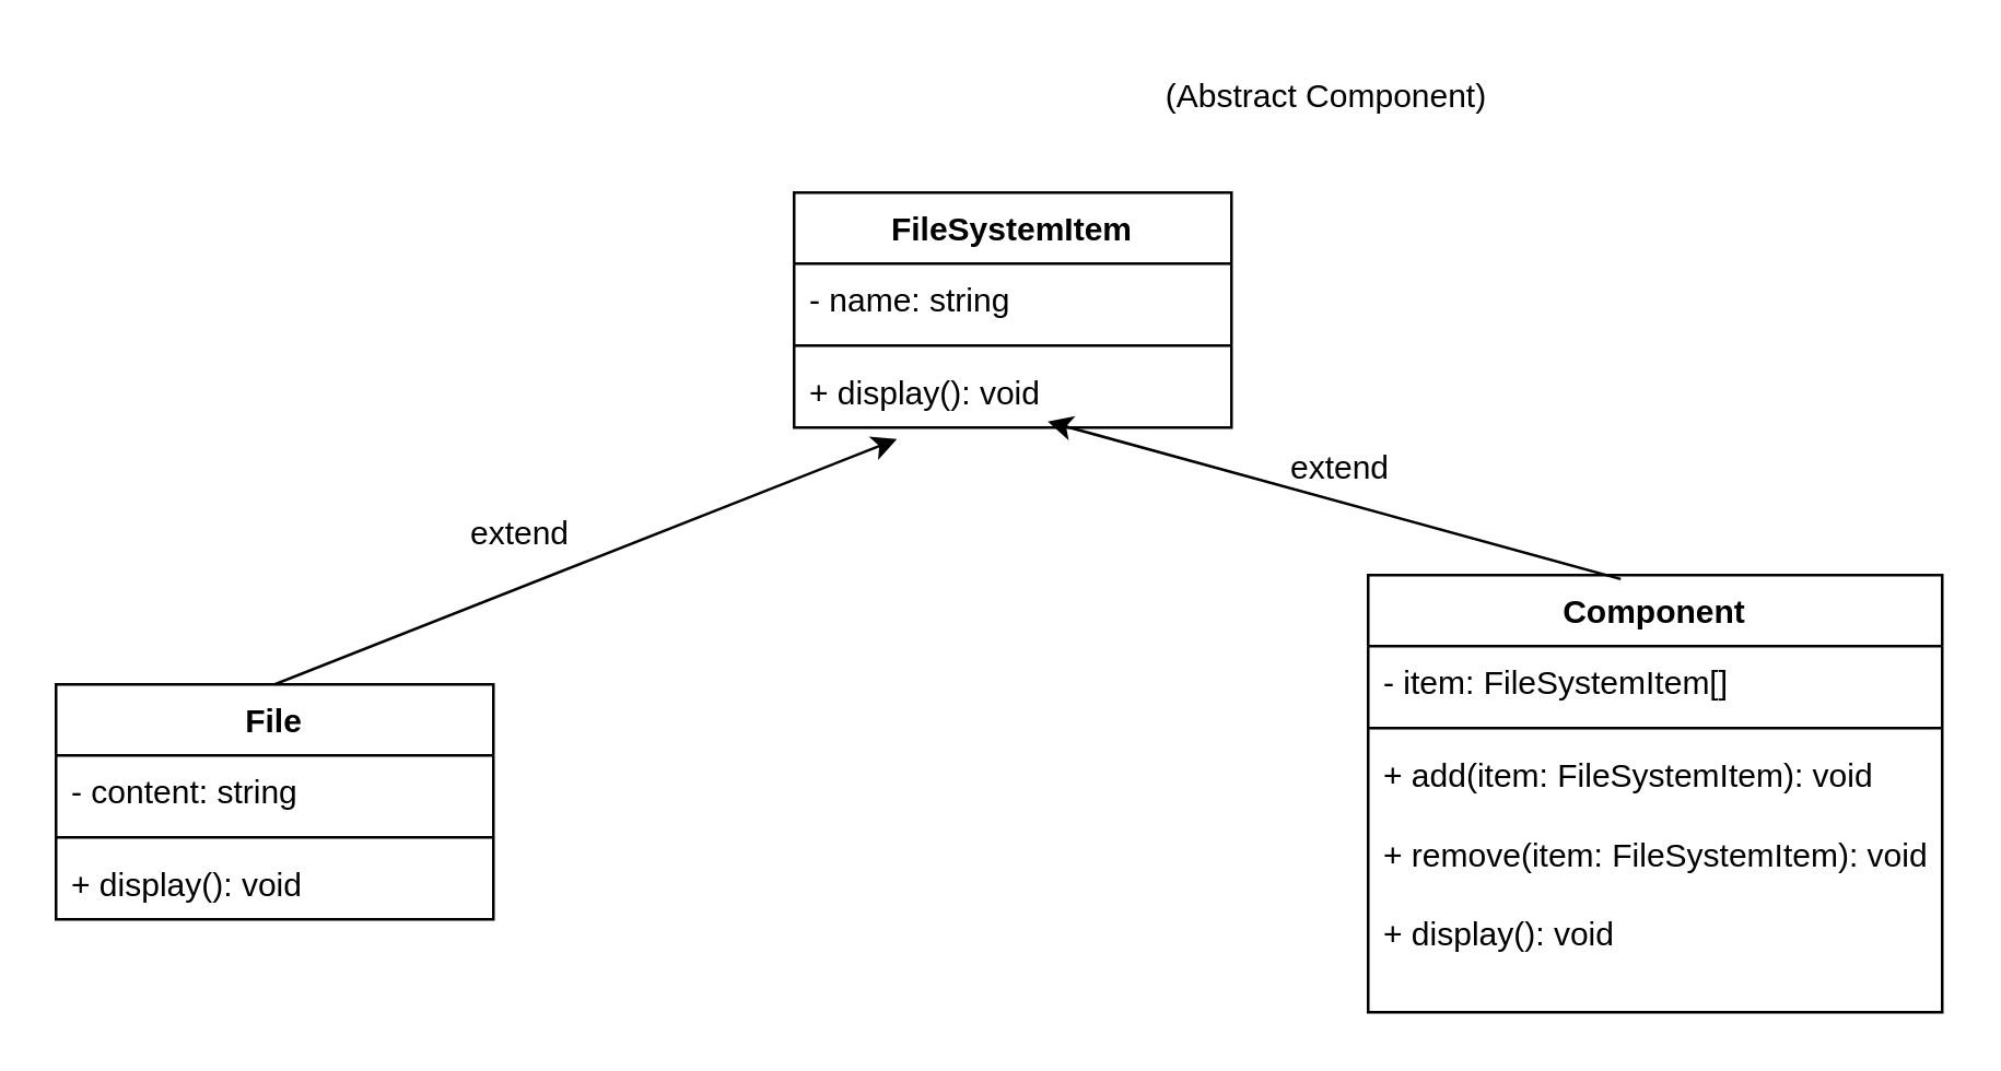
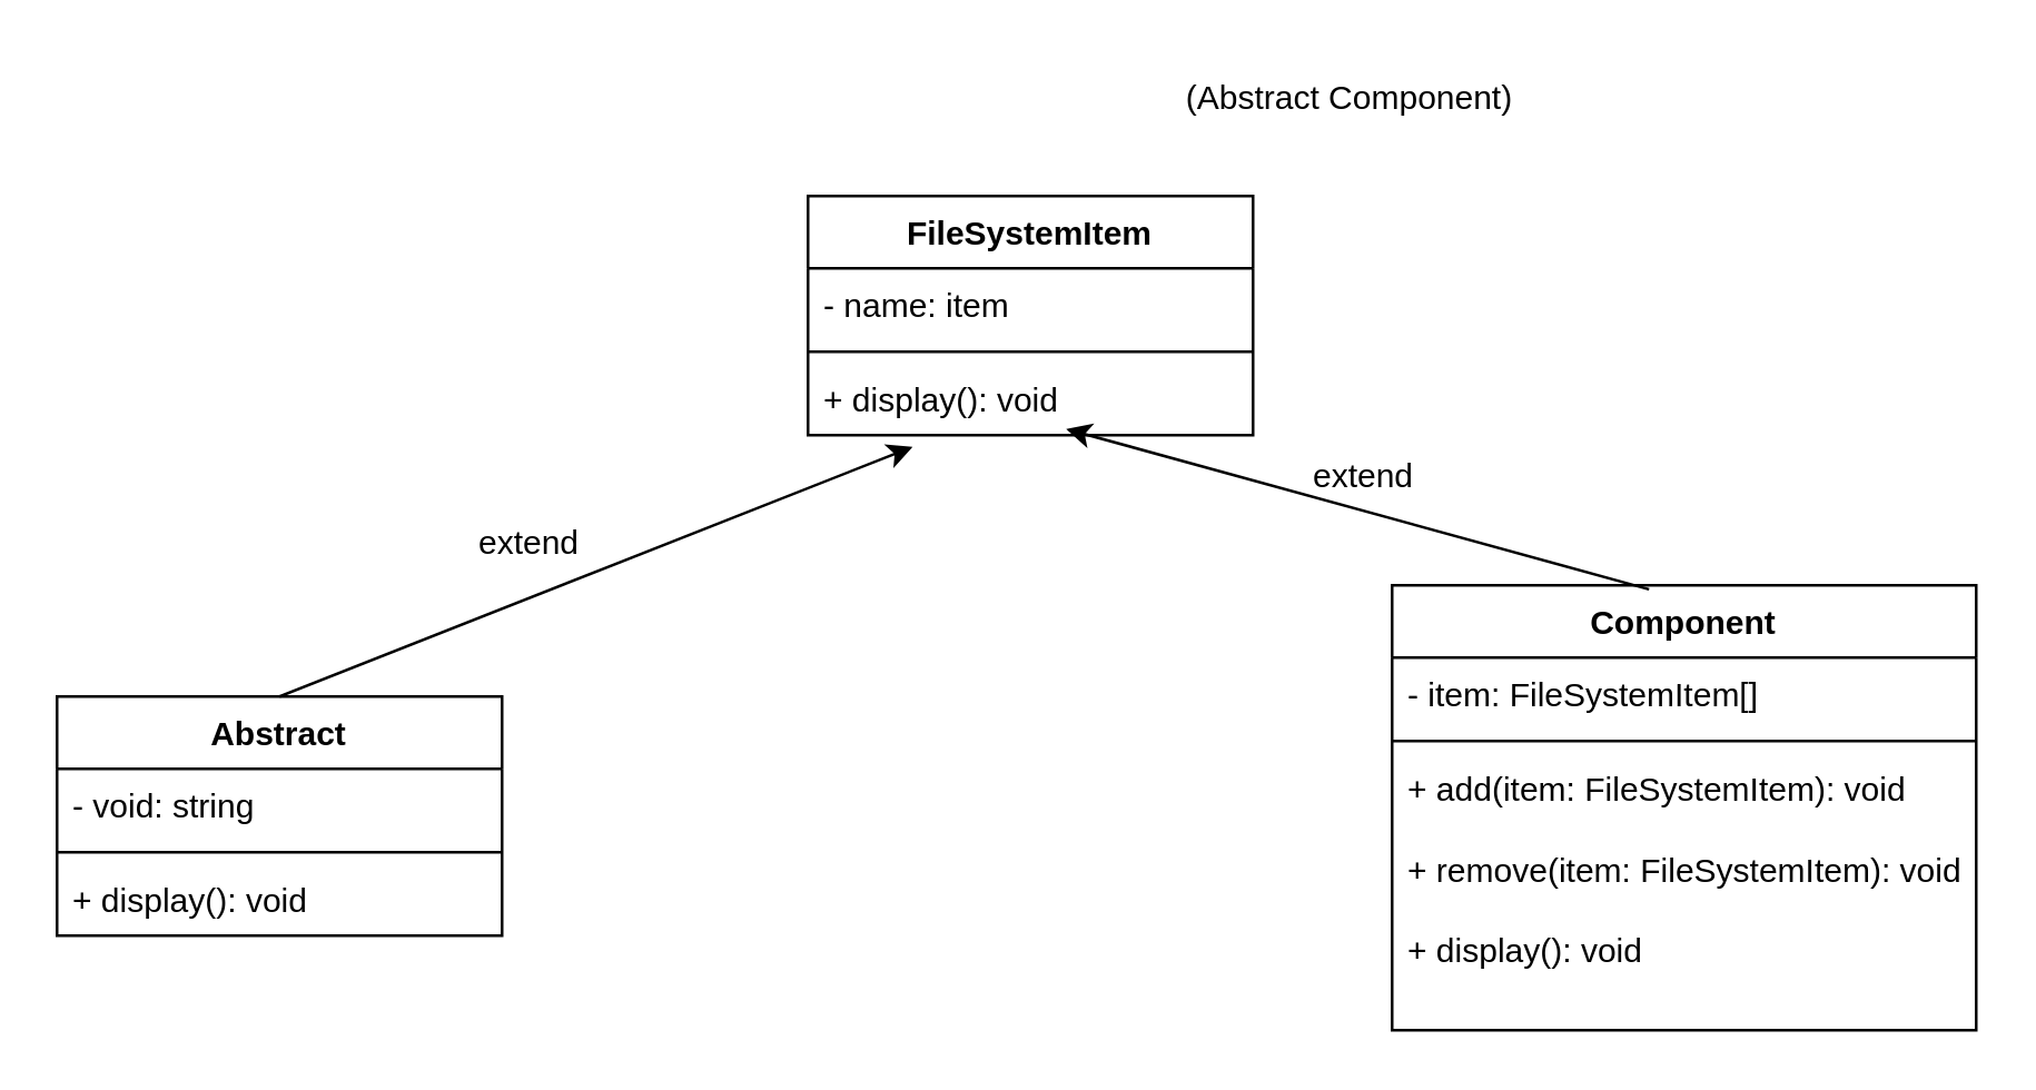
  <mxCell id="0" />
  <mxCell id="1" parent="0" />
  <mxCell id="2" value="FileSystemItem" style="swimlane;fontStyle=1;align=center;verticalAlign=top;childLayout=stackLayout;horizontal=1;startSize=26;horizontalStack=0;resizeParent=1;resizeParentMax=0;resizeLast=0;collapsible=1;marginBottom=0;whiteSpace=wrap;html=1;" vertex="1" parent="1"><mxGeometry x="290" y="70" width="160" height="86" as="geometry" /></mxCell>
- <mxCell id="3" value="- name: string" style="text;strokeColor=none;fillColor=none;align=left;verticalAlign=top;spacingLeft=4;spacingRight=4;overflow=hidden;rotatable=0;points=[[0,0.5],[1,0.5]];portConstraint=eastwest;whiteSpace=wrap;html=1;" vertex="1" parent="2"><mxGeometry y="26" width="160" height="26" as="geometry" /></mxCell>
+ <mxCell id="3" value="- name: item" style="text;strokeColor=none;fillColor=none;align=left;verticalAlign=top;spacingLeft=4;spacingRight=4;overflow=hidden;rotatable=0;points=[[0,0.5],[1,0.5]];portConstraint=eastwest;whiteSpace=wrap;html=1;" vertex="1" parent="2"><mxGeometry y="26" width="160" height="26" as="geometry" /></mxCell>
  <mxCell id="4" value="" style="line;strokeWidth=1;fillColor=none;align=left;verticalAlign=middle;spacingTop=-1;spacingLeft=3;spacingRight=3;rotatable=0;labelPosition=right;points=[];portConstraint=eastwest;strokeColor=inherit;" vertex="1" parent="2"><mxGeometry y="52" width="160" height="8" as="geometry" /></mxCell>
  <mxCell id="5" value="+ display(): void" style="text;strokeColor=none;fillColor=none;align=left;verticalAlign=top;spacingLeft=4;spacingRight=4;overflow=hidden;rotatable=0;points=[[0,0.5],[1,0.5]];portConstraint=eastwest;whiteSpace=wrap;html=1;" vertex="1" parent="2"><mxGeometry y="60" width="160" height="26" as="geometry" /></mxCell>
- <mxCell id="6" value="File" style="swimlane;fontStyle=1;align=center;verticalAlign=top;childLayout=stackLayout;horizontal=1;startSize=26;horizontalStack=0;resizeParent=1;resizeParentMax=0;resizeLast=0;collapsible=1;marginBottom=0;whiteSpace=wrap;html=1;" vertex="1" parent="1"><mxGeometry x="20" y="250" width="160" height="86" as="geometry" /></mxCell>
- <mxCell id="7" value="- content: string" style="text;strokeColor=none;fillColor=none;align=left;verticalAlign=top;spacingLeft=4;spacingRight=4;overflow=hidden;rotatable=0;points=[[0,0.5],[1,0.5]];portConstraint=eastwest;whiteSpace=wrap;html=1;" vertex="1" parent="6"><mxGeometry y="26" width="160" height="26" as="geometry" /></mxCell>
+ <mxCell id="6" value="Abstract" style="swimlane;fontStyle=1;align=center;verticalAlign=top;childLayout=stackLayout;horizontal=1;startSize=26;horizontalStack=0;resizeParent=1;resizeParentMax=0;resizeLast=0;collapsible=1;marginBottom=0;whiteSpace=wrap;html=1;" vertex="1" parent="1"><mxGeometry x="20" y="250" width="160" height="86" as="geometry" /></mxCell>
+ <mxCell id="7" value="- void: string" style="text;strokeColor=none;fillColor=none;align=left;verticalAlign=top;spacingLeft=4;spacingRight=4;overflow=hidden;rotatable=0;points=[[0,0.5],[1,0.5]];portConstraint=eastwest;whiteSpace=wrap;html=1;" vertex="1" parent="6"><mxGeometry y="26" width="160" height="26" as="geometry" /></mxCell>
  <mxCell id="8" value="" style="line;strokeWidth=1;fillColor=none;align=left;verticalAlign=middle;spacingTop=-1;spacingLeft=3;spacingRight=3;rotatable=0;labelPosition=right;points=[];portConstraint=eastwest;strokeColor=inherit;" vertex="1" parent="6"><mxGeometry y="52" width="160" height="8" as="geometry" /></mxCell>
  <mxCell id="9" value="+ display(): void" style="text;strokeColor=none;fillColor=none;align=left;verticalAlign=top;spacingLeft=4;spacingRight=4;overflow=hidden;rotatable=0;points=[[0,0.5],[1,0.5]];portConstraint=eastwest;whiteSpace=wrap;html=1;" vertex="1" parent="6"><mxGeometry y="60" width="160" height="26" as="geometry" /></mxCell>
  <mxCell id="10" value="Component" style="swimlane;fontStyle=1;align=center;verticalAlign=top;childLayout=stackLayout;horizontal=1;startSize=26;horizontalStack=0;resizeParent=1;resizeParentMax=0;resizeLast=0;collapsible=1;marginBottom=0;whiteSpace=wrap;html=1;" vertex="1" parent="1"><mxGeometry x="500" y="210" width="210" height="160" as="geometry" /></mxCell>
  <mxCell id="11" value="- item: FileSystemItem[]" style="text;strokeColor=none;fillColor=none;align=left;verticalAlign=top;spacingLeft=4;spacingRight=4;overflow=hidden;rotatable=0;points=[[0,0.5],[1,0.5]];portConstraint=eastwest;whiteSpace=wrap;html=1;" vertex="1" parent="10"><mxGeometry y="26" width="210" height="26" as="geometry" /></mxCell>
  <mxCell id="12" value="" style="line;strokeWidth=1;fillColor=none;align=left;verticalAlign=middle;spacingTop=-1;spacingLeft=3;spacingRight=3;rotatable=0;labelPosition=right;points=[];portConstraint=eastwest;strokeColor=inherit;" vertex="1" parent="10"><mxGeometry y="52" width="210" height="8" as="geometry" /></mxCell>
  <mxCell id="13" value="+ add(item: FileSystemItem): void&lt;div&gt;&lt;br&gt;&lt;div&gt;+ remove(item: FileSystemItem): void&lt;/div&gt;&lt;div&gt;&lt;br&gt;&lt;/div&gt;&lt;div&gt;+ display(): void&lt;/div&gt;&lt;/div&gt;" style="text;strokeColor=none;fillColor=none;align=left;verticalAlign=top;spacingLeft=4;spacingRight=4;overflow=hidden;rotatable=0;points=[[0,0.5],[1,0.5]];portConstraint=eastwest;whiteSpace=wrap;html=1;" vertex="1" parent="10"><mxGeometry y="60" width="210" height="100" as="geometry" /></mxCell>
  <mxCell id="14" value="" style="endArrow=classic;html=1;rounded=0;exitX=0.5;exitY=0;exitDx=0;exitDy=0;entryX=0.235;entryY=1.162;entryDx=0;entryDy=0;entryPerimeter=0;" edge="1" parent="1" source="6" target="5"><mxGeometry width="50" height="50" relative="1" as="geometry"><mxPoint x="260" y="270" as="sourcePoint" /><mxPoint x="310" y="220" as="targetPoint" /></mxGeometry></mxCell>
  <mxCell id="15" value="" style="endArrow=classic;html=1;rounded=0;entryX=0.58;entryY=0.915;entryDx=0;entryDy=0;entryPerimeter=0;exitX=0.44;exitY=0.009;exitDx=0;exitDy=0;exitPerimeter=0;" edge="1" parent="1" source="10" target="5"><mxGeometry width="50" height="50" relative="1" as="geometry"><mxPoint x="260" y="270" as="sourcePoint" /><mxPoint x="310" y="220" as="targetPoint" /></mxGeometry></mxCell>
  <mxCell id="16" value="extend" style="text;html=1;align=center;verticalAlign=middle;whiteSpace=wrap;rounded=0;" vertex="1" parent="1"><mxGeometry x="160" y="180" width="60" height="30" as="geometry" /></mxCell>
  <mxCell id="17" value="extend" style="text;html=1;align=center;verticalAlign=middle;whiteSpace=wrap;rounded=0;" vertex="1" parent="1"><mxGeometry x="460" y="156" width="60" height="30" as="geometry" /></mxCell>
  <mxCell id="18" value="(Abstract Component)" style="text;html=1;align=center;verticalAlign=middle;whiteSpace=wrap;rounded=0;" vertex="1" parent="1"><mxGeometry x="420" y="20" width="130" height="30" as="geometry" /></mxCell>
